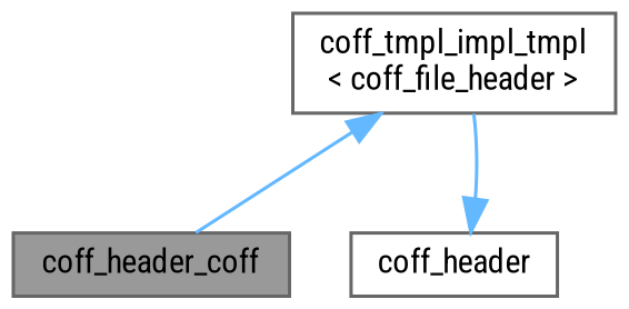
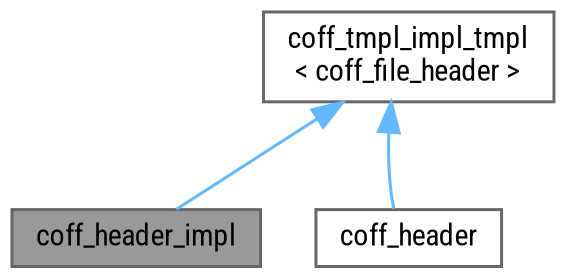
  digraph {
    fontname="Roboto Condensed"
    node [color=gray40 fillcolor=white fontname="Roboto Condensed" fontsize=10 shape=box style=filled]
    edge [color=steelblue1 dir=back fontname="Roboto Condensed" fontsize=10 labelfontname=Helvetica labelfontsize=10 style=solid]
-   n1 [fillcolor=grey60 fontcolor=black height=0.2 label=coff_header_coff width=0.4]
+   n1 [fillcolor=grey60 fontcolor=black height=0.2 label=coff_header_impl width=0.4]
    n2 [height=0.2 label="coff_tmpl_impl_tmpl\l\< coff_file_header \>" width=0.4]
    n3 [height=0.2 label=coff_header width=0.4]
    n2 -> n1
-   n3 -> n2
+   n2 -> n3
  }
